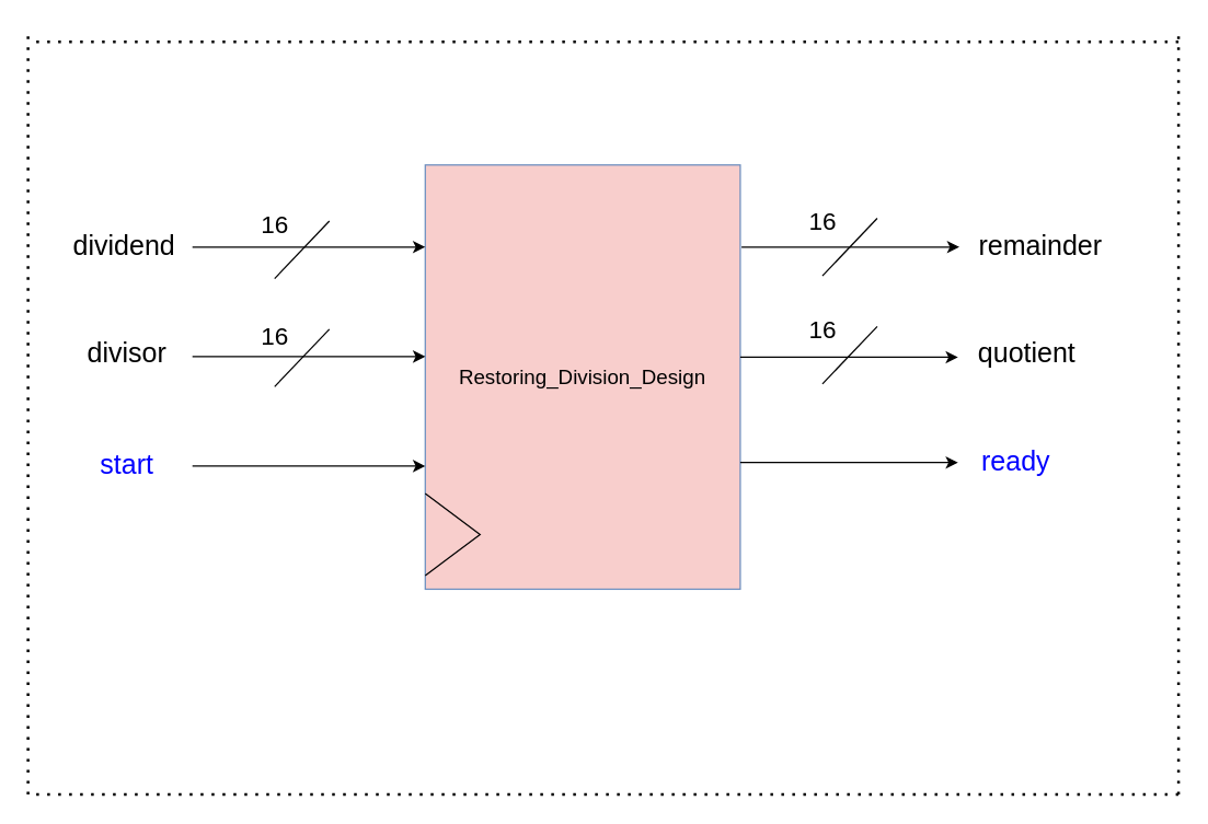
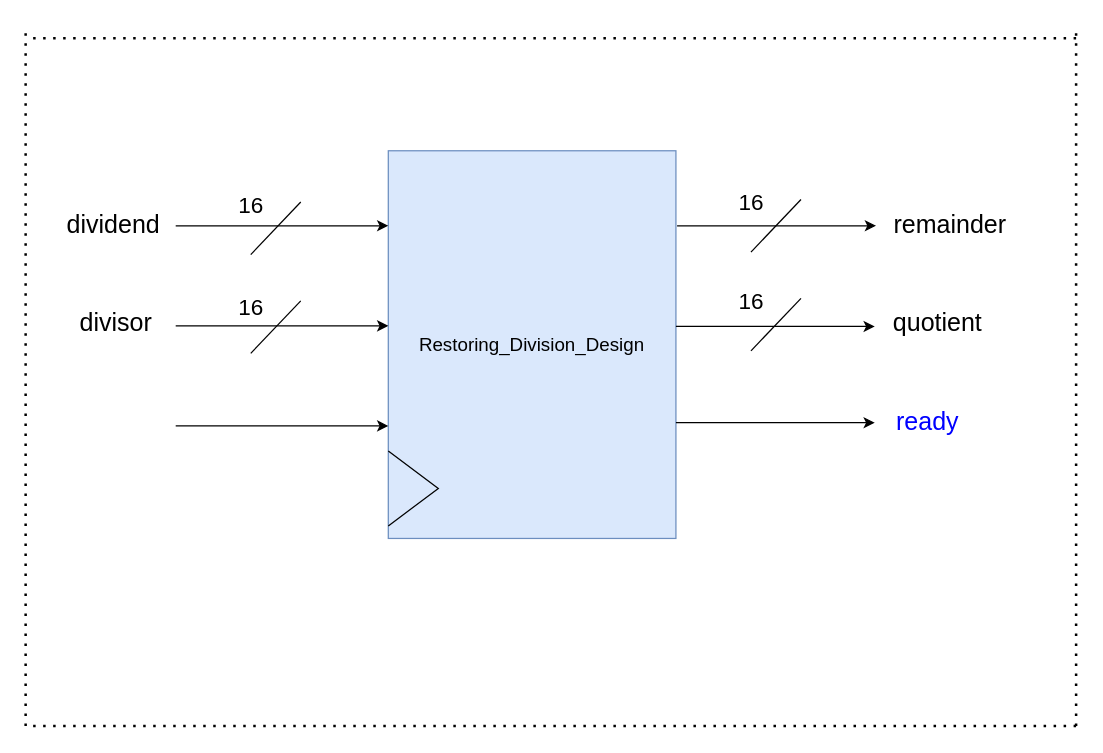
  <mxCell id="0" />
  <mxCell id="1" parent="0" />
- <mxCell id="2" value="&lt;font style=&quot;font-size: 15px;&quot;&gt;Restoring_Division_Design&lt;/font&gt;" style="rounded=0;whiteSpace=wrap;html=1;fillColor=#f8cecc;strokeColor=#6c8ebf;" vertex="1" parent="1"><mxGeometry x="310" y="120" width="230" height="310" as="geometry" /></mxCell>
+ <mxCell id="2" value="&lt;font style=&quot;font-size: 15px;&quot;&gt;Restoring_Division_Design&lt;/font&gt;" style="rounded=0;whiteSpace=wrap;html=1;fillColor=#dae8fc;strokeColor=#6c8ebf;" vertex="1" parent="1"><mxGeometry x="310" y="120" width="230" height="310" as="geometry" /></mxCell>
  <mxCell id="3" value="" style="edgeStyle=none;orthogonalLoop=1;jettySize=auto;html=1;rounded=0;" edge="1" parent="1"><mxGeometry width="80" relative="1" as="geometry"><mxPoint x="140" y="180" as="sourcePoint" /><mxPoint x="310" y="180" as="targetPoint" /><Array as="points" /></mxGeometry></mxCell>
  <mxCell id="4" value="" style="edgeStyle=none;orthogonalLoop=1;jettySize=auto;html=1;rounded=0;" edge="1" parent="1"><mxGeometry width="80" relative="1" as="geometry"><mxPoint x="140" y="260" as="sourcePoint" /><mxPoint x="310" y="260" as="targetPoint" /><Array as="points" /></mxGeometry></mxCell>
  <mxCell id="5" value="" style="edgeStyle=none;orthogonalLoop=1;jettySize=auto;html=1;rounded=0;" edge="1" parent="1"><mxGeometry width="80" relative="1" as="geometry"><mxPoint x="140" y="340" as="sourcePoint" /><mxPoint x="310" y="340" as="targetPoint" /><Array as="points" /></mxGeometry></mxCell>
  <mxCell id="6" value="&lt;font style=&quot;font-size: 20px;&quot;&gt;dividend&lt;/font&gt;" style="text;html=1;align=center;verticalAlign=middle;resizable=0;points=[];autosize=1;strokeColor=none;fillColor=none;" vertex="1" parent="1"><mxGeometry x="40" y="158" width="100" height="40" as="geometry" /></mxCell>
  <mxCell id="7" value="&lt;font style=&quot;font-size: 20px;&quot;&gt;divisor&lt;/font&gt;" style="text;html=1;align=center;verticalAlign=middle;resizable=0;points=[];autosize=1;strokeColor=none;fillColor=none;" vertex="1" parent="1"><mxGeometry x="52" y="237" width="80" height="40" as="geometry" /></mxCell>
- <mxCell id="8" value="&lt;font color=&quot;#0000ff&quot; style=&quot;font-size: 20px;&quot;&gt;start&lt;/font&gt;" style="text;html=1;align=center;verticalAlign=middle;resizable=0;points=[];autosize=1;strokeColor=none;fillColor=none;" vertex="1" parent="1"><mxGeometry x="62" y="318" width="60" height="40" as="geometry" /></mxCell>
  <mxCell id="9" value="" style="endArrow=none;html=1;rounded=0;" edge="1" parent="1"><mxGeometry width="50" height="50" relative="1" as="geometry"><mxPoint x="200" y="203" as="sourcePoint" /><mxPoint x="240" y="161" as="targetPoint" /></mxGeometry></mxCell>
  <mxCell id="10" value="" style="endArrow=none;html=1;rounded=0;" edge="1" parent="1"><mxGeometry width="50" height="50" relative="1" as="geometry"><mxPoint x="200" y="282" as="sourcePoint" /><mxPoint x="240" y="240" as="targetPoint" /></mxGeometry></mxCell>
  <mxCell id="11" value="&lt;font style=&quot;font-size: 18px;&quot;&gt;16&lt;/font&gt;" style="text;html=1;align=center;verticalAlign=middle;resizable=0;points=[];autosize=1;strokeColor=none;fillColor=none;" vertex="1" parent="1"><mxGeometry x="180" y="144" width="40" height="40" as="geometry" /></mxCell>
  <mxCell id="12" value="&lt;font style=&quot;font-size: 18px;&quot;&gt;16&lt;/font&gt;" style="text;html=1;align=center;verticalAlign=middle;resizable=0;points=[];autosize=1;strokeColor=none;fillColor=none;" vertex="1" parent="1"><mxGeometry x="180" y="226" width="40" height="40" as="geometry" /></mxCell>
  <mxCell id="13" value="" style="edgeStyle=none;orthogonalLoop=1;jettySize=auto;html=1;rounded=0;exitX=1.004;exitY=0.194;exitDx=0;exitDy=0;exitPerimeter=0;" edge="1" parent="1" source="2"><mxGeometry width="80" relative="1" as="geometry"><mxPoint x="610" y="170" as="sourcePoint" /><mxPoint x="700" y="180" as="targetPoint" /><Array as="points" /></mxGeometry></mxCell>
  <mxCell id="14" value="" style="edgeStyle=none;orthogonalLoop=1;jettySize=auto;html=1;rounded=0;exitX=1.004;exitY=0.194;exitDx=0;exitDy=0;exitPerimeter=0;" edge="1" parent="1"><mxGeometry width="80" relative="1" as="geometry"><mxPoint x="540" y="260.5" as="sourcePoint" /><mxPoint x="699" y="260.5" as="targetPoint" /><Array as="points" /></mxGeometry></mxCell>
  <mxCell id="15" value="" style="edgeStyle=none;orthogonalLoop=1;jettySize=auto;html=1;rounded=0;exitX=1.004;exitY=0.194;exitDx=0;exitDy=0;exitPerimeter=0;" edge="1" parent="1"><mxGeometry width="80" relative="1" as="geometry"><mxPoint x="540" y="337.41" as="sourcePoint" /><mxPoint x="699" y="337.41" as="targetPoint" /><Array as="points" /></mxGeometry></mxCell>
  <mxCell id="16" value="" style="endArrow=none;html=1;rounded=0;" edge="1" parent="1"><mxGeometry width="50" height="50" relative="1" as="geometry"><mxPoint x="310" y="420" as="sourcePoint" /><mxPoint x="310" y="360" as="targetPoint" /><Array as="points"><mxPoint x="350" y="390" /></Array></mxGeometry></mxCell>
  <mxCell id="17" value="&lt;font style=&quot;font-size: 20px;&quot;&gt;remainder&lt;/font&gt;" style="text;html=1;align=center;verticalAlign=middle;resizable=0;points=[];autosize=1;strokeColor=none;fillColor=none;" vertex="1" parent="1"><mxGeometry x="704" y="158" width="110" height="40" as="geometry" /></mxCell>
  <mxCell id="18" value="&lt;font style=&quot;font-size: 20px;&quot;&gt;quotient&lt;/font&gt;" style="text;html=1;align=center;verticalAlign=middle;resizable=0;points=[];autosize=1;strokeColor=none;fillColor=none;" vertex="1" parent="1"><mxGeometry x="704" y="237" width="90" height="40" as="geometry" /></mxCell>
  <mxCell id="19" value="&lt;font color=&quot;#0000ff&quot; style=&quot;font-size: 20px;&quot;&gt;ready&lt;/font&gt;" style="text;html=1;align=center;verticalAlign=middle;resizable=0;points=[];autosize=1;strokeColor=none;fillColor=none;" vertex="1" parent="1"><mxGeometry x="706" y="316" width="70" height="40" as="geometry" /></mxCell>
  <mxCell id="20" value="" style="endArrow=none;html=1;rounded=0;" edge="1" parent="1"><mxGeometry width="50" height="50" relative="1" as="geometry"><mxPoint x="600" y="201" as="sourcePoint" /><mxPoint x="640" y="159" as="targetPoint" /></mxGeometry></mxCell>
  <mxCell id="21" value="&lt;font style=&quot;font-size: 18px;&quot;&gt;16&lt;/font&gt;" style="text;html=1;align=center;verticalAlign=middle;resizable=0;points=[];autosize=1;strokeColor=none;fillColor=none;" vertex="1" parent="1"><mxGeometry x="580" y="142" width="40" height="40" as="geometry" /></mxCell>
  <mxCell id="22" value="" style="endArrow=none;html=1;rounded=0;" edge="1" parent="1"><mxGeometry width="50" height="50" relative="1" as="geometry"><mxPoint x="600" y="280" as="sourcePoint" /><mxPoint x="640" y="238" as="targetPoint" /></mxGeometry></mxCell>
  <mxCell id="23" value="&lt;font style=&quot;font-size: 18px;&quot;&gt;16&lt;/font&gt;" style="text;html=1;align=center;verticalAlign=middle;resizable=0;points=[];autosize=1;strokeColor=none;fillColor=none;" vertex="1" parent="1"><mxGeometry x="580" y="221" width="40" height="40" as="geometry" /></mxCell>
  <mxCell id="24" value="" style="endArrow=none;dashed=1;html=1;dashPattern=1 3;strokeWidth=2;rounded=0;" edge="1" parent="1"><mxGeometry width="50" height="50" relative="1" as="geometry"><mxPoint y="580" as="sourcePoint" x="20" /><mxPoint y="20" as="targetPoint" x="20" /></mxGeometry></mxCell>
  <mxCell id="25" value="" style="endArrow=none;dashed=1;html=1;dashPattern=1 3;strokeWidth=2;rounded=0;" edge="1" parent="1"><mxGeometry width="50" height="50" relative="1" as="geometry"><mxPoint x="860" y="580" as="sourcePoint" /><mxPoint x="860" y="20" as="targetPoint" /></mxGeometry></mxCell>
  <mxCell id="26" value="" style="endArrow=none;dashed=1;html=1;dashPattern=1 3;strokeWidth=2;rounded=0;" edge="1" parent="1"><mxGeometry width="50" height="50" relative="1" as="geometry"><mxPoint x="860" y="30" as="sourcePoint" /><mxPoint y="30" as="targetPoint" x="20" /></mxGeometry></mxCell>
  <mxCell id="27" value="" style="endArrow=none;dashed=1;html=1;dashPattern=1 3;strokeWidth=2;rounded=0;" edge="1" parent="1"><mxGeometry width="50" height="50" relative="1" as="geometry"><mxPoint x="860" y="580" as="sourcePoint" /><mxPoint y="580" as="targetPoint" x="20" /></mxGeometry></mxCell>
